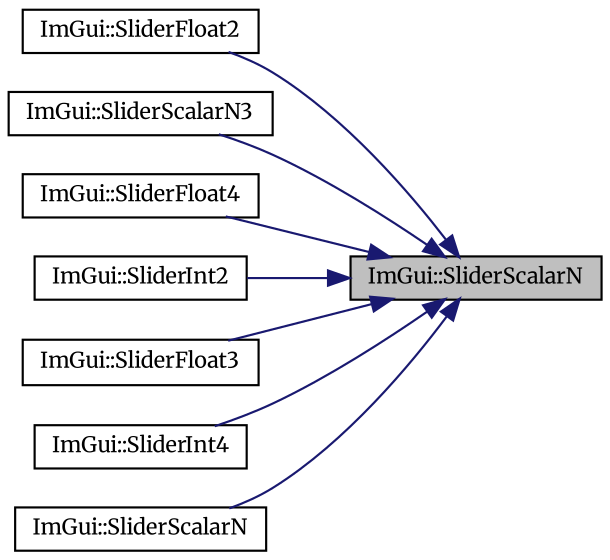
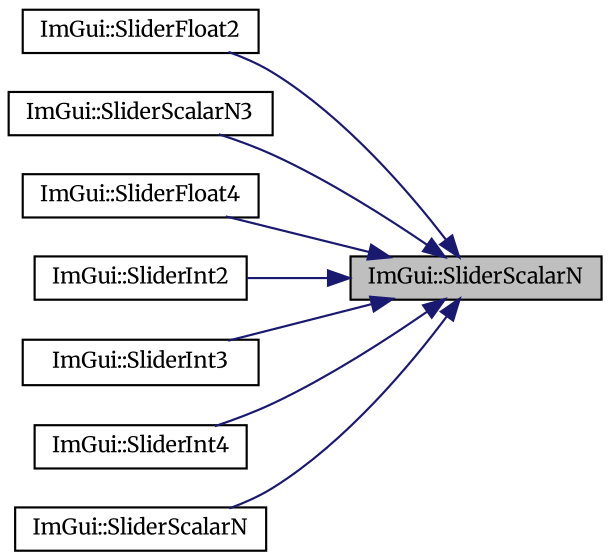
  digraph {
    fontname=Merriweather
    rankdir=RL
    node [color=black fillcolor=white fontname=Merriweather fontsize=10 shape=record style=filled]
    edge [color=midnightblue dir=back fontname=Merriweather fontsize=10 labelfontname=Helvetica labelfontsize=10 style=solid]
    n1 [fillcolor=grey75 fontcolor=black height=0.2 label="ImGui::SliderScalarN" width=0.4]
    n2 [height=0.2 label="ImGui::SliderFloat2" width=0.4]
    n3 [height=0.2 label="ImGui::SliderScalarN3" width=0.4]
    n4 [height=0.2 label="ImGui::SliderFloat4" width=0.4]
    n5 [height=0.2 label="ImGui::SliderInt2" width=0.4]
-   n6 [height=0.2 label="ImGui::SliderFloat3" width=0.4]
+   n6 [height=0.2 label="ImGui::SliderInt3" width=0.4]
    n7 [height=0.2 label="ImGui::SliderInt4" width=0.4]
    n8 [height=0.2 label="ImGui::SliderScalarN" width=0.4]
    n1 -> n2
    n1 -> n3
    n1 -> n4
    n1 -> n5
    n1 -> n6
    n1 -> n7
    n1 -> n8
  }
